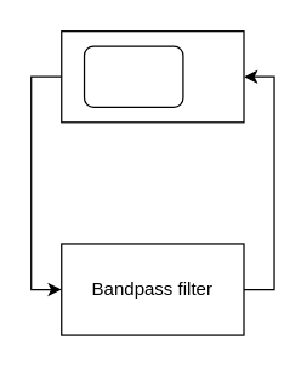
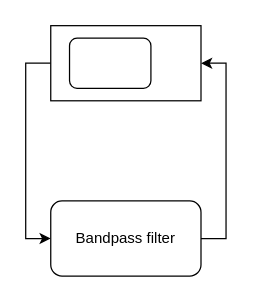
  <mxCell id="0" />
  <mxCell id="1" parent="0" />
  <mxCell id="2" style="edgeStyle=orthogonalEdgeStyle;rounded=0;orthogonalLoop=1;jettySize=auto;html=1;entryX=0;entryY=0.5;entryDx=0;entryDy=0;" edge="1" parent="1" source="3" target="6"><mxGeometry relative="1" as="geometry"><Array as="points"><mxPoint x="20" y="50" /><mxPoint x="20" y="190" /></Array></mxGeometry></mxCell>
  <mxCell id="3" value="" style="rounded=0;whiteSpace=wrap;html=1;" vertex="1" parent="1"><mxGeometry x="40" y="20" width="120" height="60" as="geometry" /></mxCell>
  <mxCell id="4" value="" style="rounded=1;whiteSpace=wrap;html=1;" vertex="1" parent="1"><mxGeometry x="55" y="30" width="65" height="40" as="geometry" /></mxCell>
  <mxCell id="5" style="edgeStyle=orthogonalEdgeStyle;rounded=0;orthogonalLoop=1;jettySize=auto;html=1;entryX=1;entryY=0.5;entryDx=0;entryDy=0;" edge="1" parent="1" source="6" target="3"><mxGeometry relative="1" as="geometry"><Array as="points"><mxPoint x="180" y="190" /><mxPoint x="180" y="50" /></Array></mxGeometry></mxCell>
- <mxCell id="6" value="Bandpass filter" style="rounded=0;whiteSpace=wrap;html=1;" vertex="1" parent="1"><mxGeometry x="40" y="160" width="120" height="60" as="geometry" /></mxCell>
+ <mxCell id="6" value="Bandpass filter" style="whiteSpace=wrap;html=1;rounded=1;" vertex="1" parent="1"><mxGeometry x="40" y="160" width="120" height="60" as="geometry" /></mxCell>
